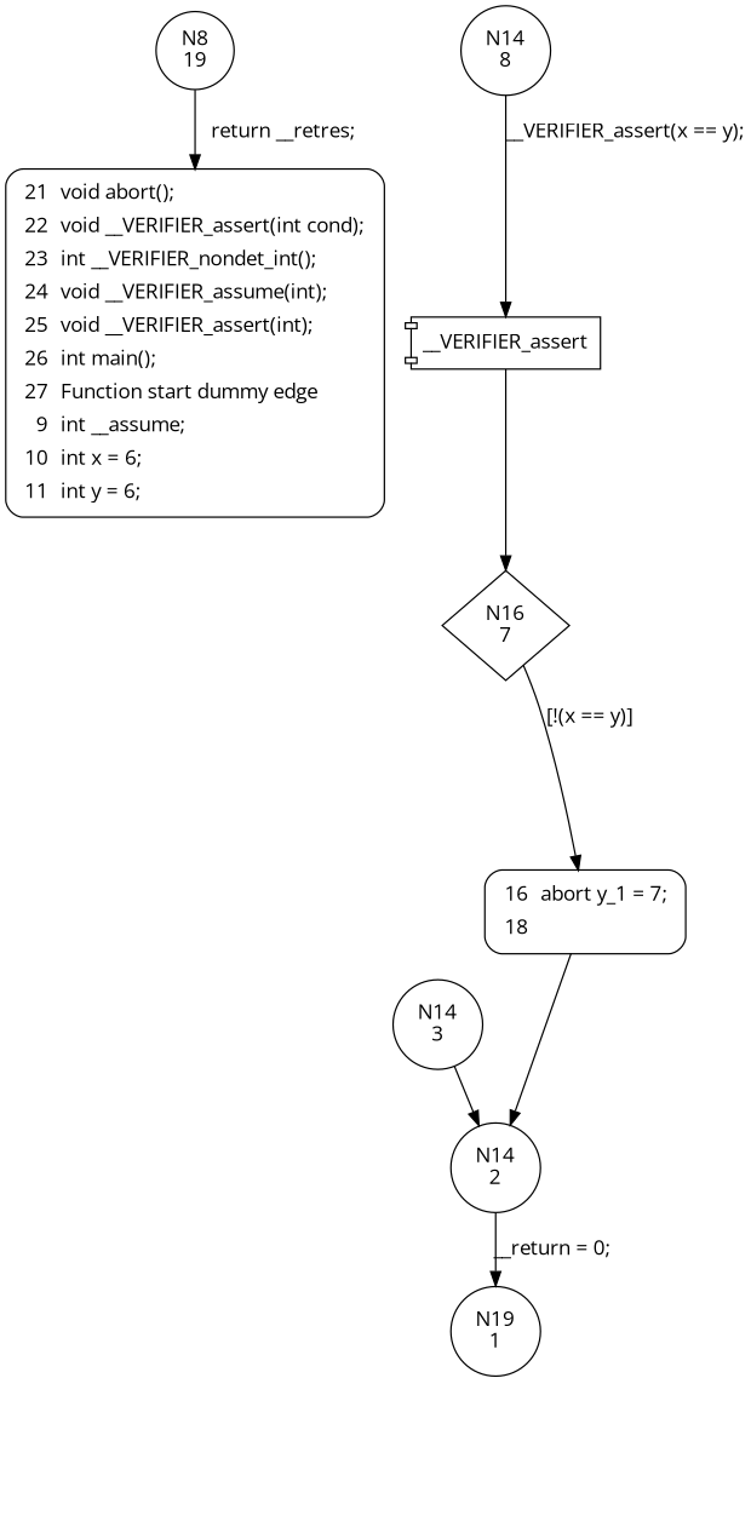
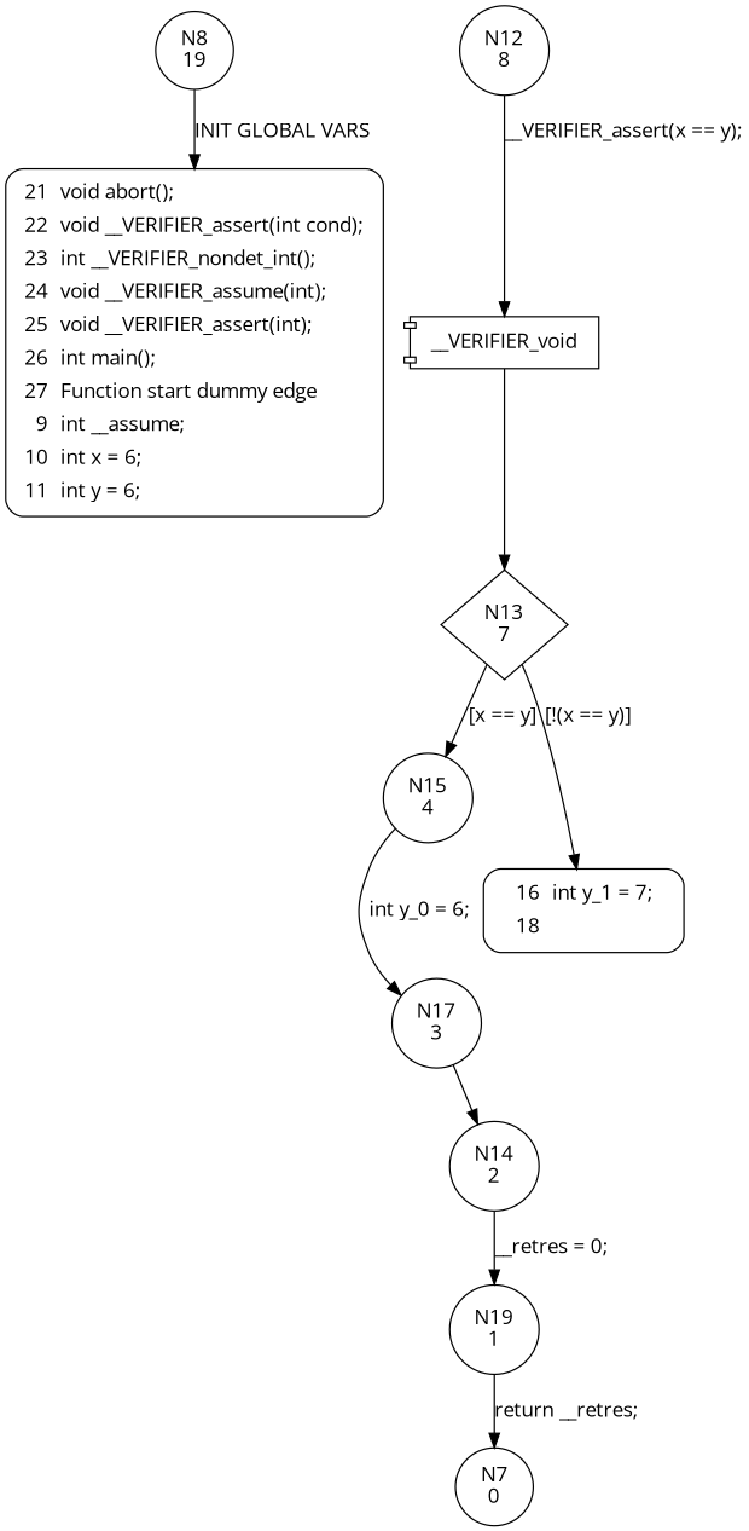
  digraph {
    fontname="Open Sans"
    node [fontname="Open Sans" shape=circle]
    edge [fontname="Open Sans"]
    n1 [label="N8\n19"]
    n2 [fillcolor=white label=<<table border="0" cellborder="0" cellpadding="3" bgcolor="white"><tr><td align="right">21</td><td align="left">void abort();</td></tr><tr><td align="right">22</td><td align="left">void __VERIFIER_assert(int cond);</td></tr><tr><td align="right">23</td><td align="left">int __VERIFIER_nondet_int();</td></tr><tr><td align="right">24</td><td align="left">void __VERIFIER_assume(int);</td></tr><tr><td align="right">25</td><td align="left">void __VERIFIER_assert(int);</td></tr><tr><td align="right">26</td><td align="left">int main();</td></tr><tr><td align="right">27</td><td align="left">Function start dummy edge</td></tr><tr><td align="right">9</td><td align="left">int __assume;</td></tr><tr><td align="right">10</td><td align="left">int x = 6;</td></tr><tr><td align="right">11</td><td align="left">int y = 6;</td></tr></table>> penwidth=1 shape=Mrecord style="filled,bold"]
-   n3 [label="N14\n8"]
-   n4 [label=__VERIFIER_assert shape=component]
-   n5 [label="N16\n7" shape=diamond]
-   n7 [fillcolor=white label=<<table border="0" cellborder="0" cellpadding="3" bgcolor="white"><tr><td align="right">16</td><td align="left">abort y_1 = 7;</td></tr><tr><td align="right">18</td><td align="left"></td></tr></table>> penwidth=1 shape=Mrecord style="filled,bold"]
-   n8 [label="N14\n3"]
+   n3 [label="N12\n8"]
+   n4 [label=__VERIFIER_void shape=component]
+   n5 [label="N13\n7" shape=diamond]
+   n6 [label="N15\n4"]
+   n7 [fillcolor=white label=<<table border="0" cellborder="0" cellpadding="3" bgcolor="white"><tr><td align="right">16</td><td align="left">int y_1 = 7;</td></tr><tr><td align="right">18</td><td align="left"></td></tr></table>> penwidth=1 shape=Mrecord style="filled,bold"]
+   n8 [label="N17\n3"]
    n9 [label="N14\n2"]
    n10 [label="N19\n1"]
-   n1 -> n2 [label="return __retres;"]
+   n11 [label="N7\n0"]
+   n1 -> n2 [label="INIT GLOBAL VARS"]
    n3 -> n4 [label="__VERIFIER_assert(x == y);"]
    n4 -> n5
+   n5 -> n6 [label="[x == y]"]
    n5 -> n7 [label="[!(x == y)]"]
-   n7 -> n9
+   n6 -> n8 [label="int y_0 = 6;"]
    n8 -> n9
-   n9 -> n10 [label="__return = 0;"]
+   n9 -> n10 [label="__retres = 0;"]
+   n10 -> n11 [label="return __retres;"]
  }
